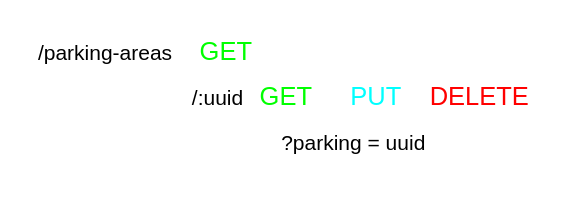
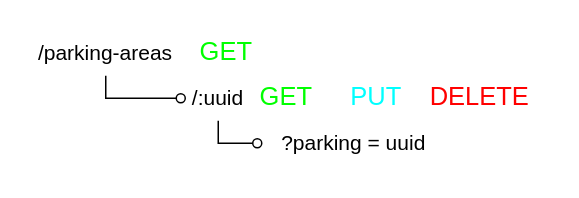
  <mxCell id="0" />
  <mxCell id="1" parent="0" />
+ <mxCell id="2" style="edgeStyle=orthogonalEdgeStyle;rounded=0;orthogonalLoop=1;jettySize=auto;html=1;fontSize=14;endArrow=oval;endFill=0;" edge="1" parent="1" source="3" target="6"><mxGeometry relative="1" as="geometry"><Array as="points"><mxPoint x="70" y="65" /></Array></mxGeometry></mxCell>
  <mxCell id="3" value="/parking-areas" style="text;html=1;strokeColor=none;fillColor=none;align=center;verticalAlign=middle;whiteSpace=wrap;rounded=0;fontSize=14;" vertex="1" parent="1"><mxGeometry x="20" y="20" width="100" height="30" as="geometry" /></mxCell>
  <mxCell id="4" value="GET" style="text;html=1;align=center;verticalAlign=middle;resizable=0;points=[];autosize=1;strokeColor=none;fillColor=none;fontSize=17;fontColor=#00FF00;" vertex="1" parent="1"><mxGeometry x="120" y="20" width="60" height="30" as="geometry" /></mxCell>
+ <mxCell id="5" style="edgeStyle=orthogonalEdgeStyle;rounded=0;orthogonalLoop=1;jettySize=auto;html=1;fontSize=14;endArrow=oval;endFill=0;" edge="1" parent="1" source="6" target="10"><mxGeometry relative="1" as="geometry"><Array as="points"><mxPoint x="145" y="95" /></Array></mxGeometry></mxCell>
  <mxCell id="6" value="/:uuid" style="text;html=1;strokeColor=none;fillColor=none;align=center;verticalAlign=middle;whiteSpace=wrap;rounded=0;fontSize=14;" vertex="1" parent="1"><mxGeometry x="120" y="50" width="50" height="30" as="geometry" /></mxCell>
  <mxCell id="7" value="GET" style="text;html=1;align=center;verticalAlign=middle;resizable=0;points=[];autosize=1;strokeColor=none;fillColor=none;fontSize=17;fontColor=#00FF00;" vertex="1" parent="1"><mxGeometry x="160" y="50" width="60" height="30" as="geometry" /></mxCell>
  <mxCell id="8" value="&lt;font color=&quot;#00ffff&quot;&gt;PUT&lt;/font&gt;" style="text;html=1;align=center;verticalAlign=middle;resizable=0;points=[];autosize=1;strokeColor=none;fillColor=none;fontSize=17;fontColor=#00FF00;" vertex="1" parent="1"><mxGeometry x="220" y="50" width="60" height="30" as="geometry" /></mxCell>
  <mxCell id="9" value="&lt;font&gt;DELETE&lt;/font&gt;" style="text;html=1;align=center;verticalAlign=middle;resizable=0;points=[];autosize=1;strokeColor=none;fillColor=none;fontSize=17;fontColor=#FF0000;" vertex="1" parent="1"><mxGeometry x="274" y="50" width="90" height="30" as="geometry" /></mxCell>
  <mxCell id="10" value="?parking = uuid" style="text;html=1;strokeColor=none;fillColor=none;align=center;verticalAlign=middle;whiteSpace=wrap;rounded=0;fontSize=14;" vertex="1" parent="1"><mxGeometry x="171" y="80" width="129" height="30" as="geometry" /></mxCell>
